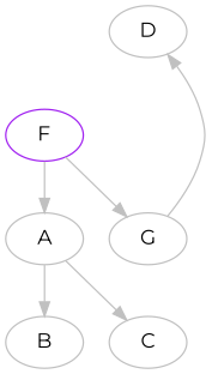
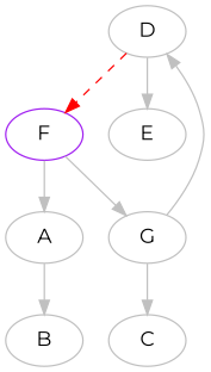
  digraph {
    fontname=Montserrat
    node [color=gray fontname=Montserrat]
    edge [color=gray fontname=Montserrat]
    n1 [label=D]
    n2 [color=purple label=F]
+   n3 [label=E]
    n4 [label=A]
    n5 [label=G]
    n6 [label=B]
    n7 [label=C]
+   n1 -> n2 [color=red style=dashed]
+   n1 -> n3
    n2 -> n4
    n2 -> n5
    n4 -> n6
-   n4 -> n7
+   n5 -> n7
    n5 -> n1
  }
